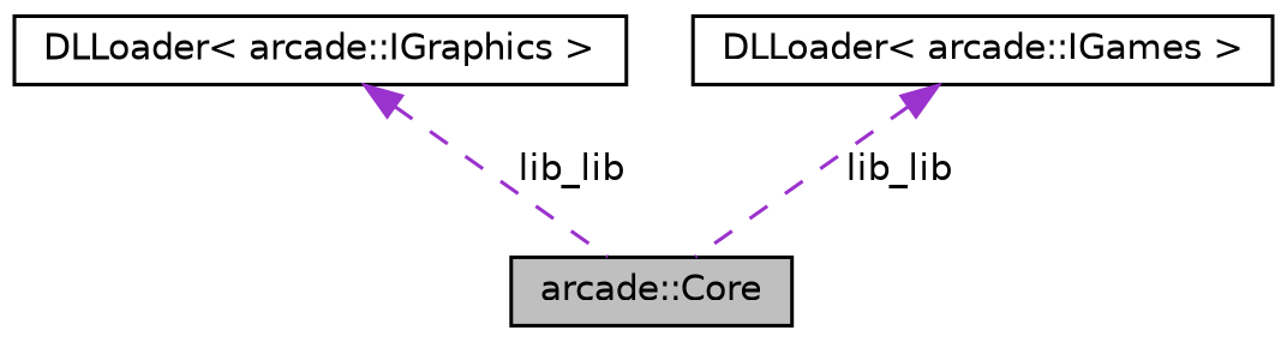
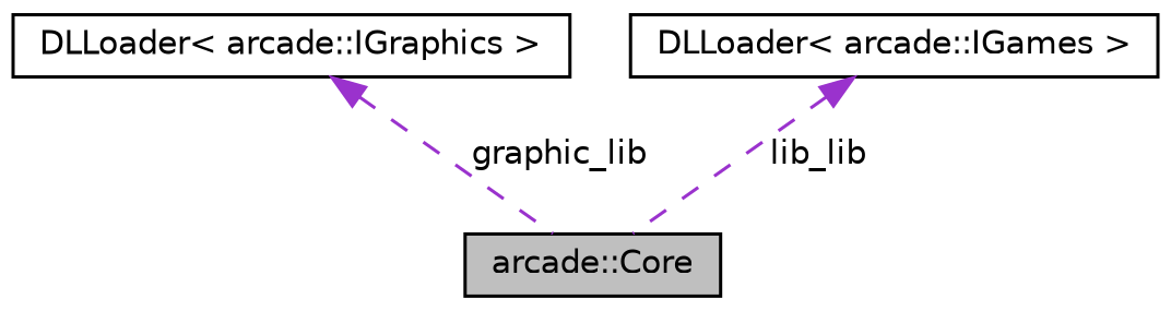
  digraph {
    node [color=black fillcolor=white fontname=Helvetica fontsize=10 shape=record style=filled]
    edge [color=darkorchid3 dir=back fontname=Helvetica fontsize=10 labelfontname=Helvetica labelfontsize=10 style=dashed]
    n1 [fillcolor=grey75 fontcolor=black height=0.2 label="arcade::Core" width=0.4]
    n2 [height=0.2 label="DLLoader\< arcade::IGraphics \>" width=0.4]
    n3 [height=0.2 label="DLLoader\< arcade::IGames \>" width=0.4]
-   n2 -> n1 [label=" lib_lib"]
+   n2 -> n1 [label=" graphic_lib"]
    n3 -> n1 [label=" lib_lib"]
  }
